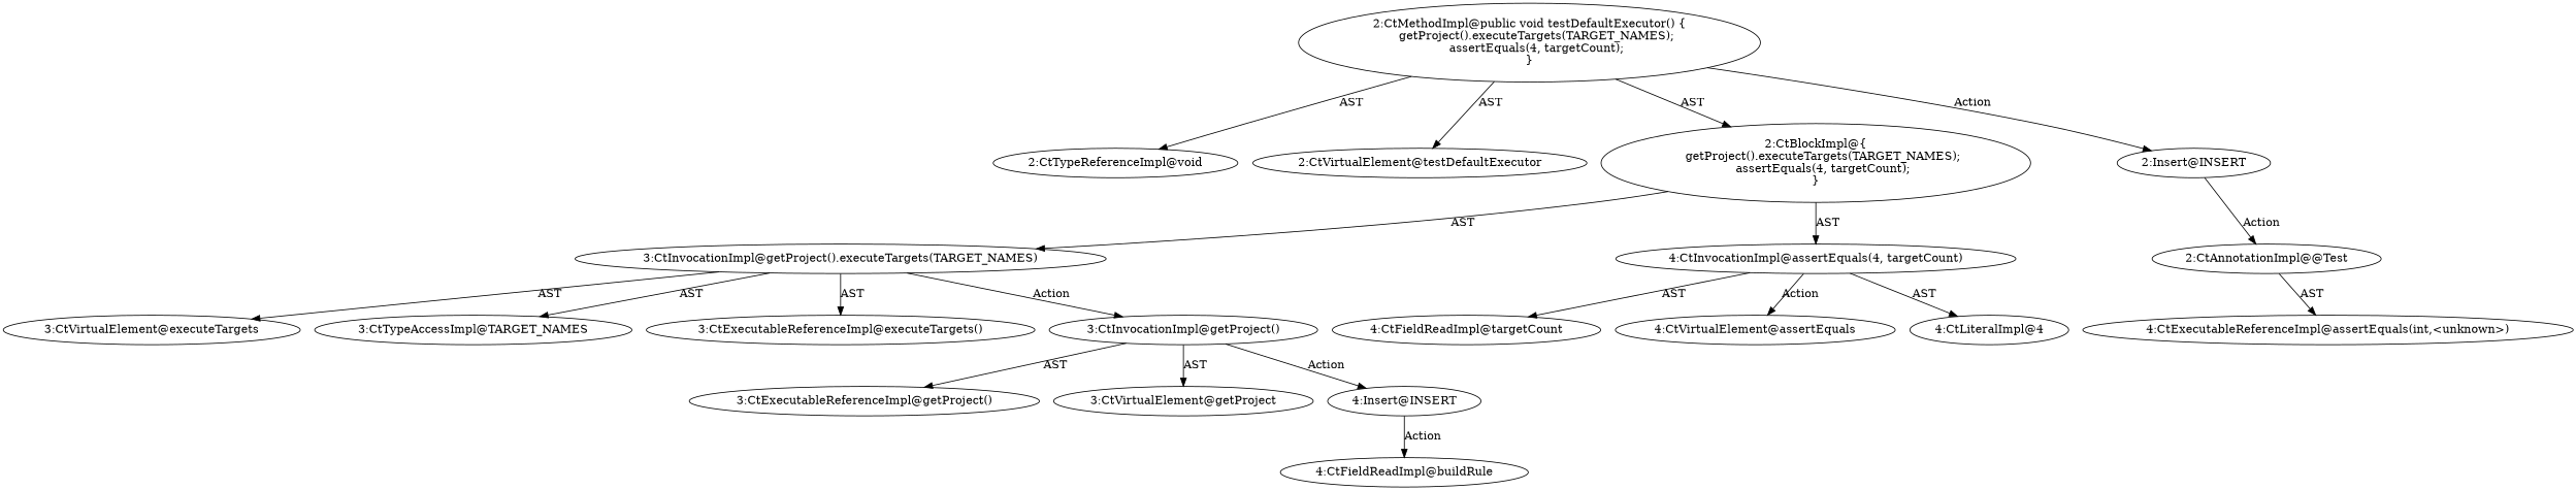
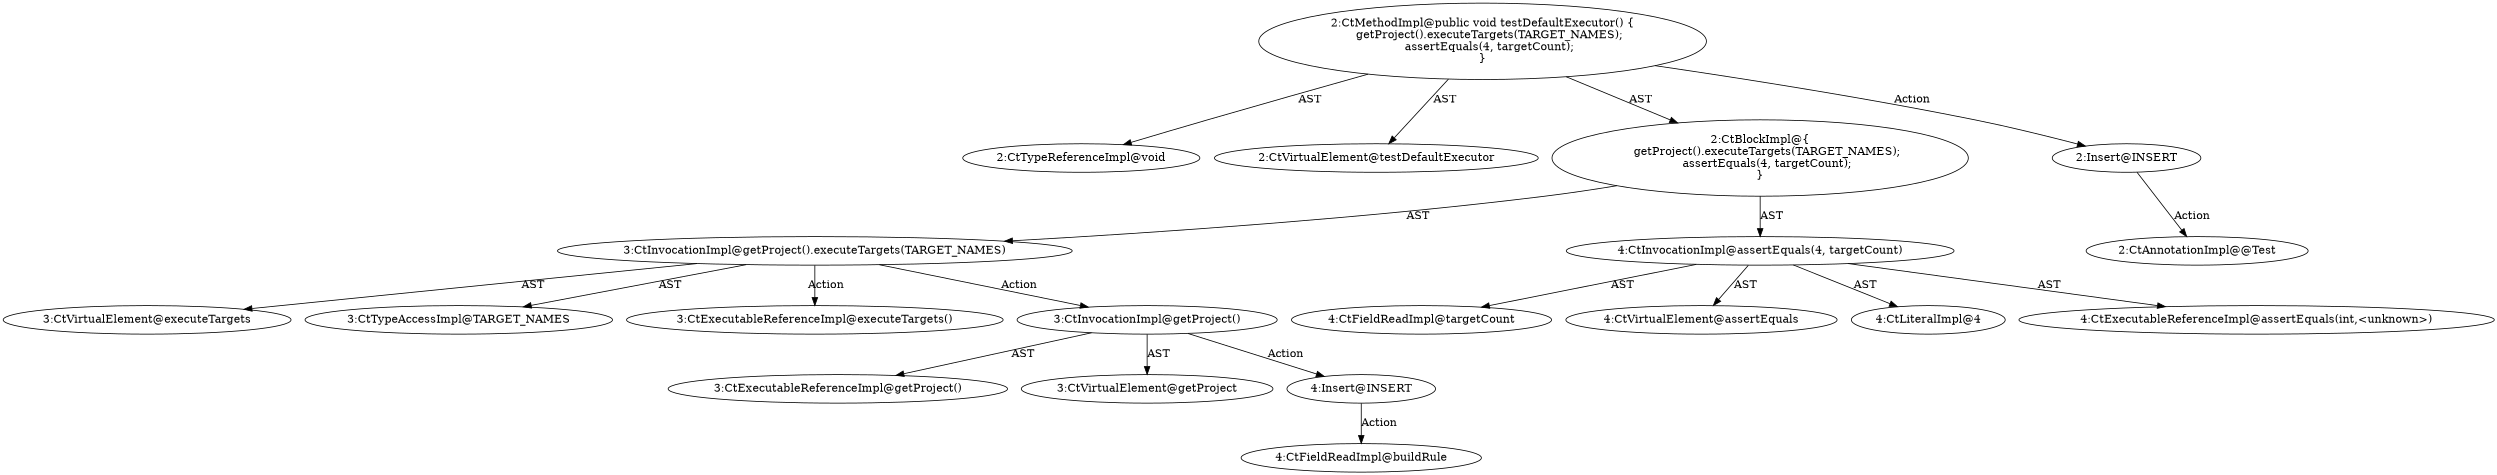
  digraph {
    node [shape=ellipse]
    n1 [label="2:CtTypeReferenceImpl@void"]
    n2 [label="2:CtVirtualElement@testDefaultExecutor"]
    n3 [label="3:CtExecutableReferenceImpl@executeTargets()"]
    n4 [label="3:CtVirtualElement@executeTargets"]
    n5 [label="3:CtExecutableReferenceImpl@getProject()"]
    n6 [label="3:CtVirtualElement@getProject"]
    n7 [label="3:CtInvocationImpl@getProject()"]
    n8 [label="4:Insert@INSERT"]
    n9 [label="4:CtFieldReadImpl@buildRule"]
    n10 [label="3:CtTypeAccessImpl@TARGET_NAMES"]
    n11 [label="3:CtInvocationImpl@getProject().executeTargets(TARGET_NAMES)"]
    n12 [label="4:CtExecutableReferenceImpl@assertEquals(int,<unknown>)"]
    n13 [label="4:CtVirtualElement@assertEquals"]
    n14 [label="4:CtLiteralImpl@4"]
    n15 [label="4:CtFieldReadImpl@targetCount"]
    n16 [label="4:CtInvocationImpl@assertEquals(4, targetCount)"]
    n17 [label="2:CtBlockImpl@\{\n    getProject().executeTargets(TARGET_NAMES);\n    assertEquals(4, targetCount);\n\}"]
    n18 [label="2:CtMethodImpl@public void testDefaultExecutor() \{\n    getProject().executeTargets(TARGET_NAMES);\n    assertEquals(4, targetCount);\n\}"]
    n19 [label="2:Insert@INSERT"]
    n20 [label="2:CtAnnotationImpl@@Test"]
    n7 -> n5 [label=AST]
    n7 -> n6 [label=AST]
    n7 -> n8 [label=Action]
    n8 -> n9 [label=Action]
-   n11 -> n3 [label=AST]
+   n11 -> n3 [label=Action]
    n11 -> n4 [label=AST]
    n11 -> n7 [label=Action]
    n11 -> n10 [label=AST]
-   n20 -> n12 [label=AST]
-   n16 -> n13 [label=Action]
+   n16 -> n12 [label=AST]
+   n16 -> n13 [label=AST]
    n16 -> n14 [label=AST]
    n16 -> n15 [label=AST]
    n17 -> n11 [label=AST]
    n17 -> n16 [label=AST]
    n18 -> n1 [label=AST]
    n18 -> n2 [label=AST]
    n18 -> n17 [label=AST]
    n18 -> n19 [label=Action]
    n19 -> n20 [label=Action]
  }
